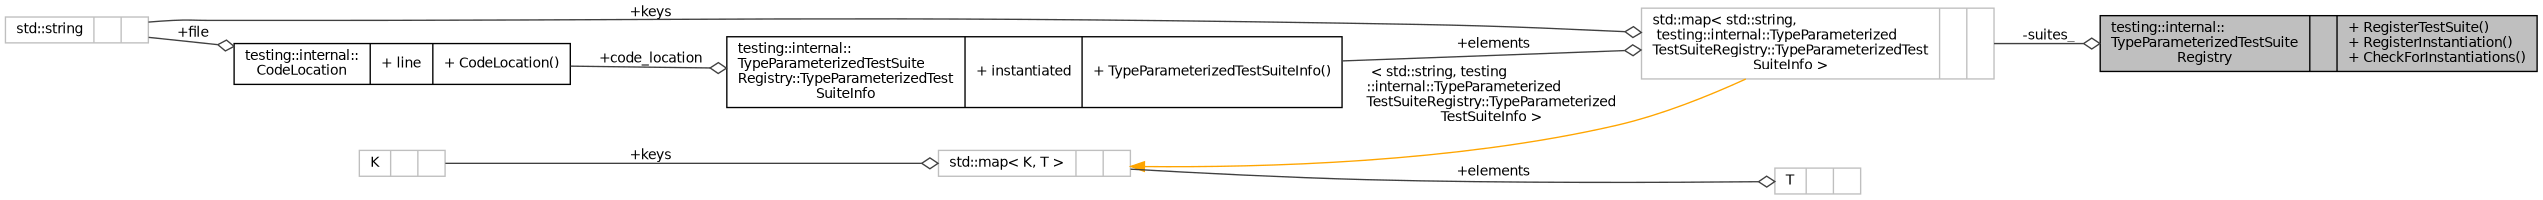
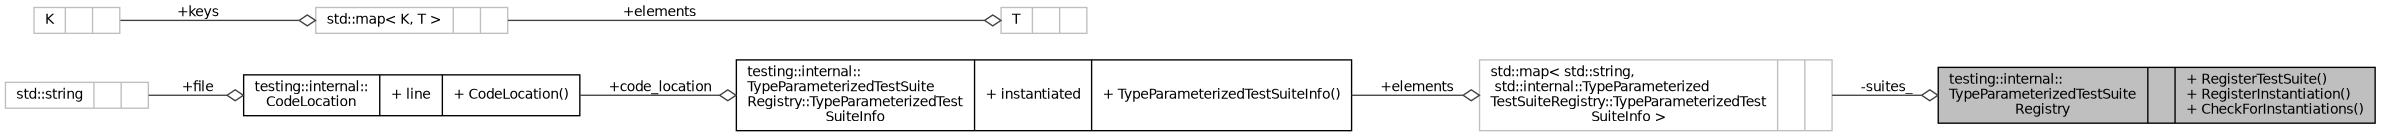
  digraph {
    rankdir=LR
    node [color=grey75 fillcolor=white fontname=Helvetica fontsize=10 shape=record style=filled]
    edge [arrowhead=odiamond color=grey25 fontname=Helvetica fontsize=10 labelfontname=Helvetica labelfontsize=10 style=solid]
    n1 [color=black fillcolor=grey75 fontcolor=black height=0.2 label="{testing::internal::\lTypeParameterizedTestSuite\lRegistry\n||+ RegisterTestSuite()\l+ RegisterInstantiation()\l+ CheckForInstantiations()\l}" width=0.4]
-   n2 [height=0.2 label="{std::map\< std::string,\l testing::internal::TypeParameterized\lTestSuiteRegistry::TypeParameterizedTest\lSuiteInfo \>\n||}" width=0.4]
+   n2 [height=0.2 label="{std::map\< std::string,\l std::internal::TypeParameterized\lTestSuiteRegistry::TypeParameterizedTest\lSuiteInfo \>\n||}" width=0.4]
    n3 [color=black height=0.2 label="{testing::internal::\lTypeParameterizedTestSuite\lRegistry::TypeParameterizedTest\lSuiteInfo\n|+ instantiated\l|+ TypeParameterizedTestSuiteInfo()\l}" width=0.4]
    n4 [color=black height=0.2 label="{testing::internal::\lCodeLocation\n|+ line\l|+ CodeLocation()\l}" width=0.4]
    n5 [height=0.2 label="{std::string\n||}" width=0.4]
    n6 [height=0.2 label="{std::map\< K, T \>\n||}" width=0.4]
    n7 [height=0.2 label="{T\n||}" width=0.4]
    n8 [height=0.2 label="{K\n||}" width=0.4]
    n2 -> n1 [label=" -suites_"]
    n3 -> n2 [label=" +elements"]
    n4 -> n3 [label=" +code_location"]
-   n5 -> n2 [label=" +keys"]
    n5 -> n4 [label=" +file"]
-   n6 -> n2 [color=orange dir=back label=" \< std::string, testing\l::internal::TypeParameterized\lTestSuiteRegistry::TypeParameterized\lTestSuiteInfo \>" arrowhead=""]
    n6 -> n7 [label=" +elements"]
    n8 -> n6 [label=" +keys"]
  }
